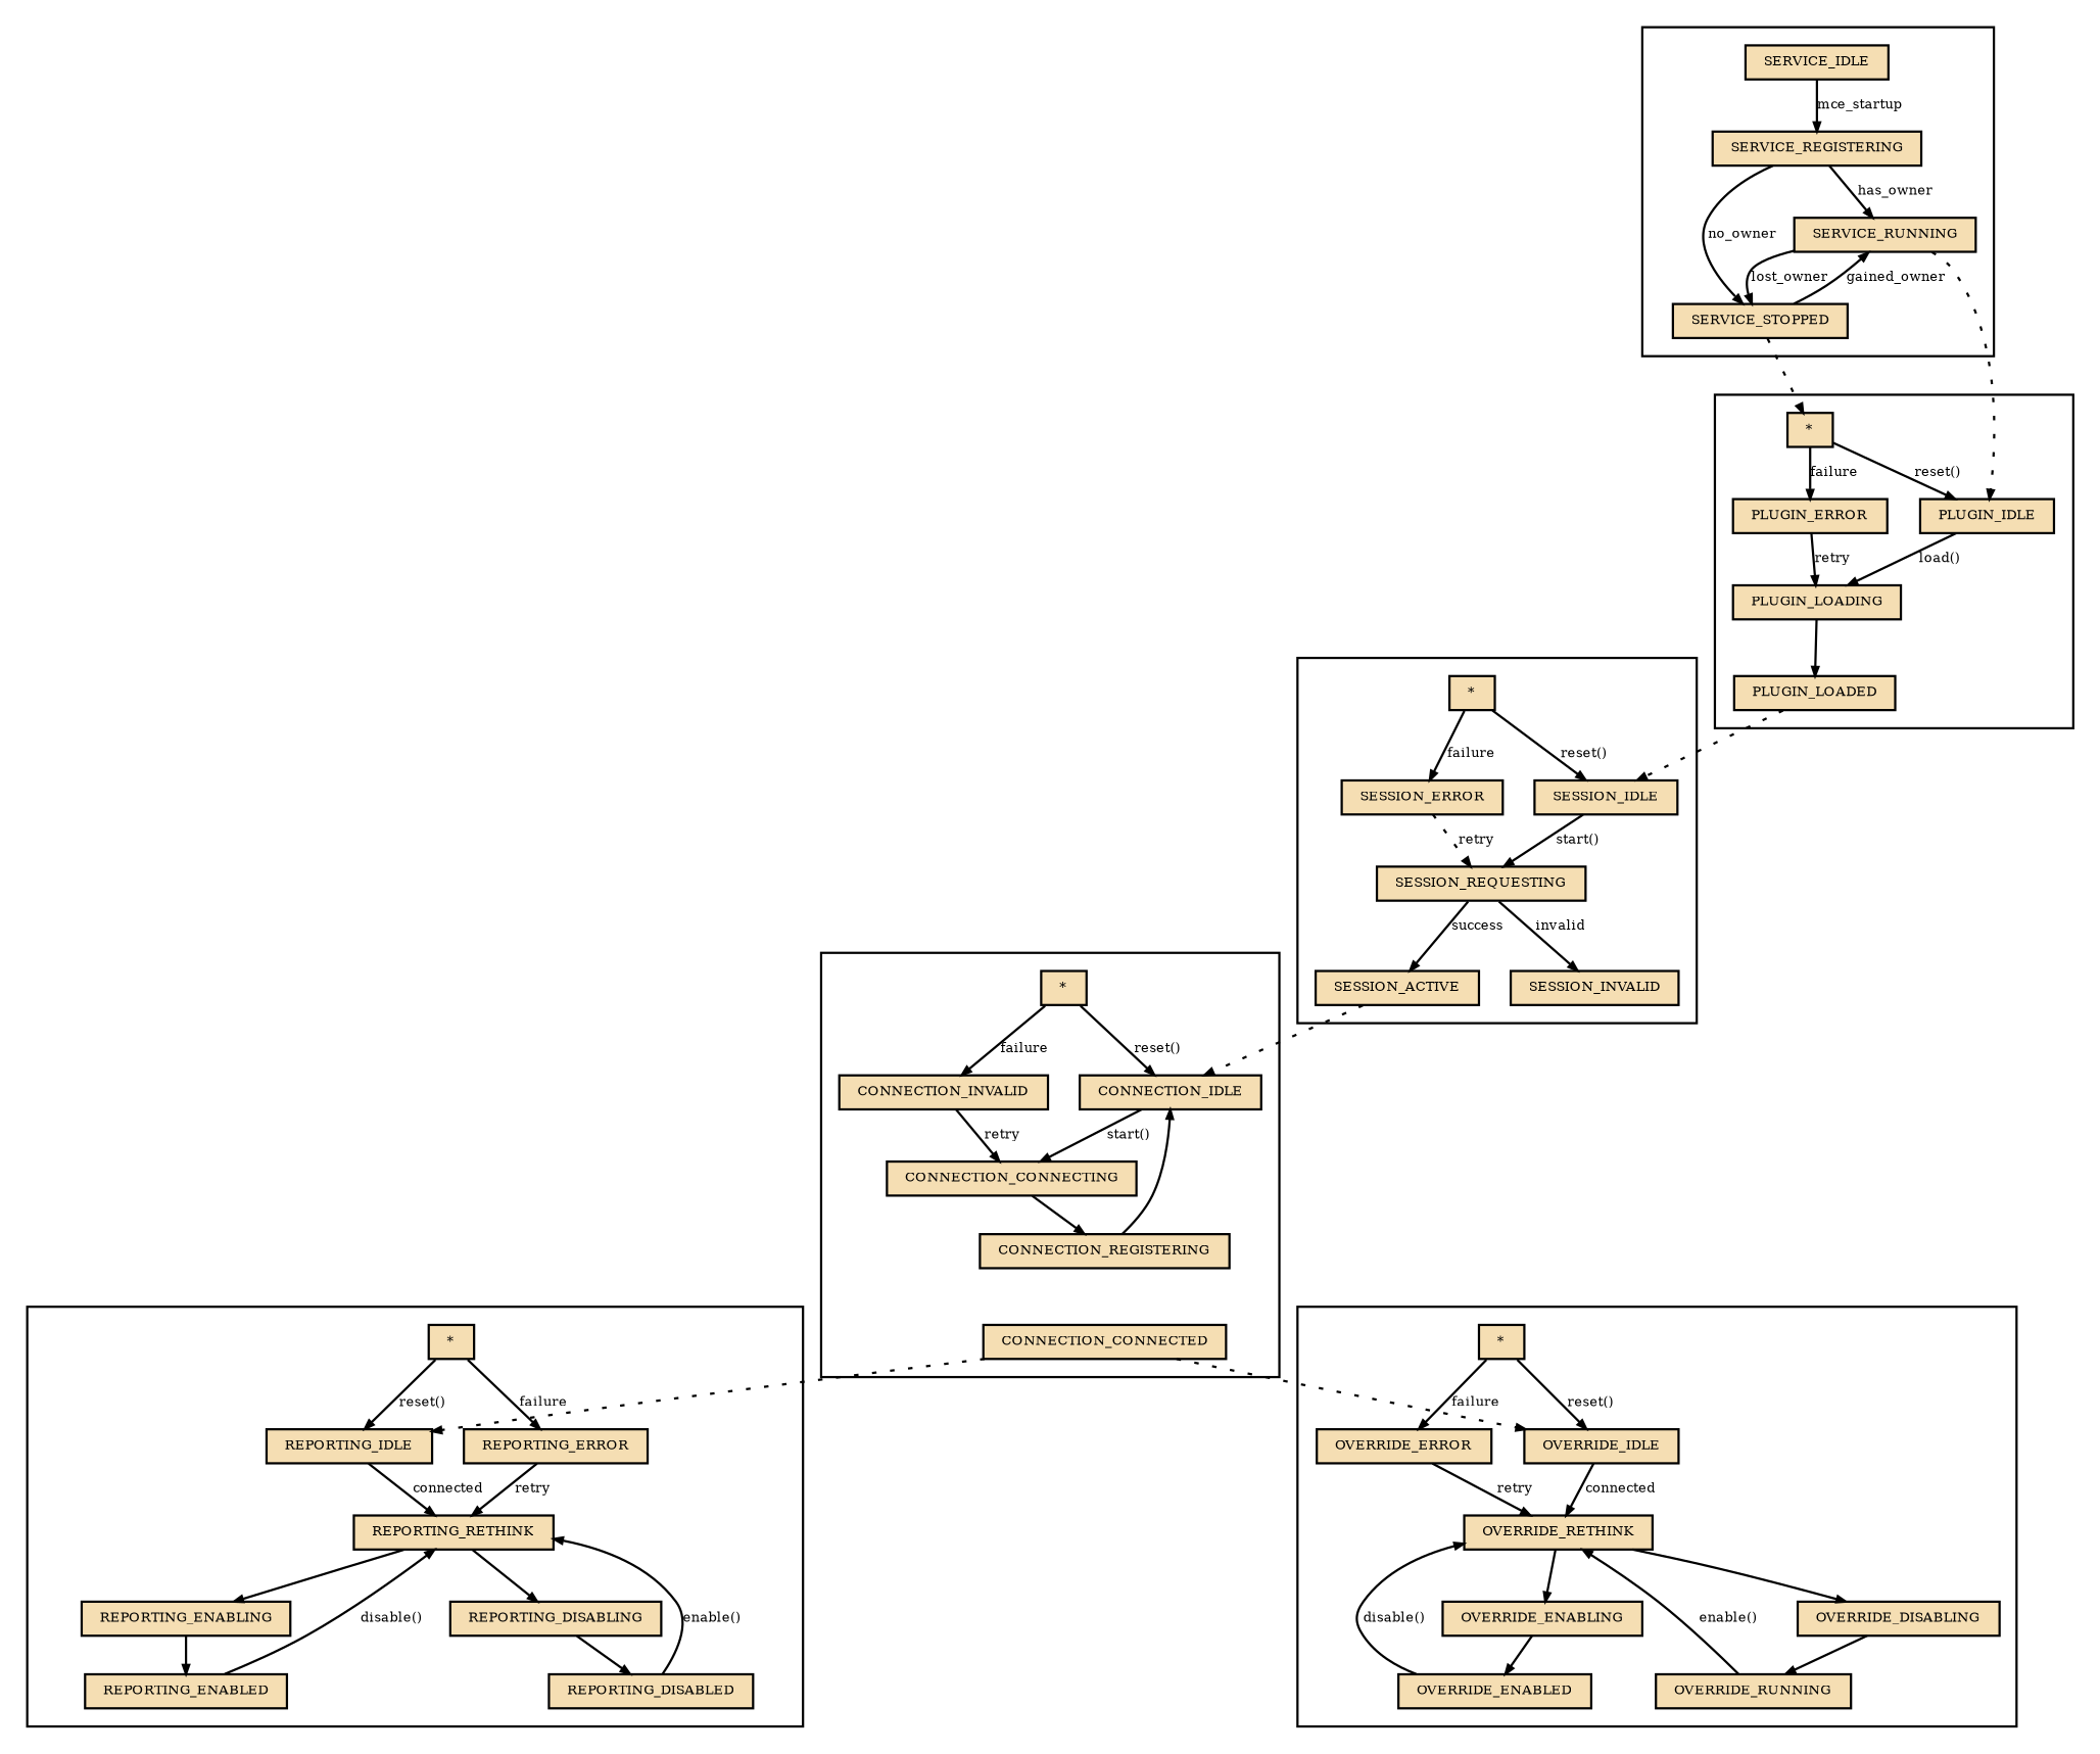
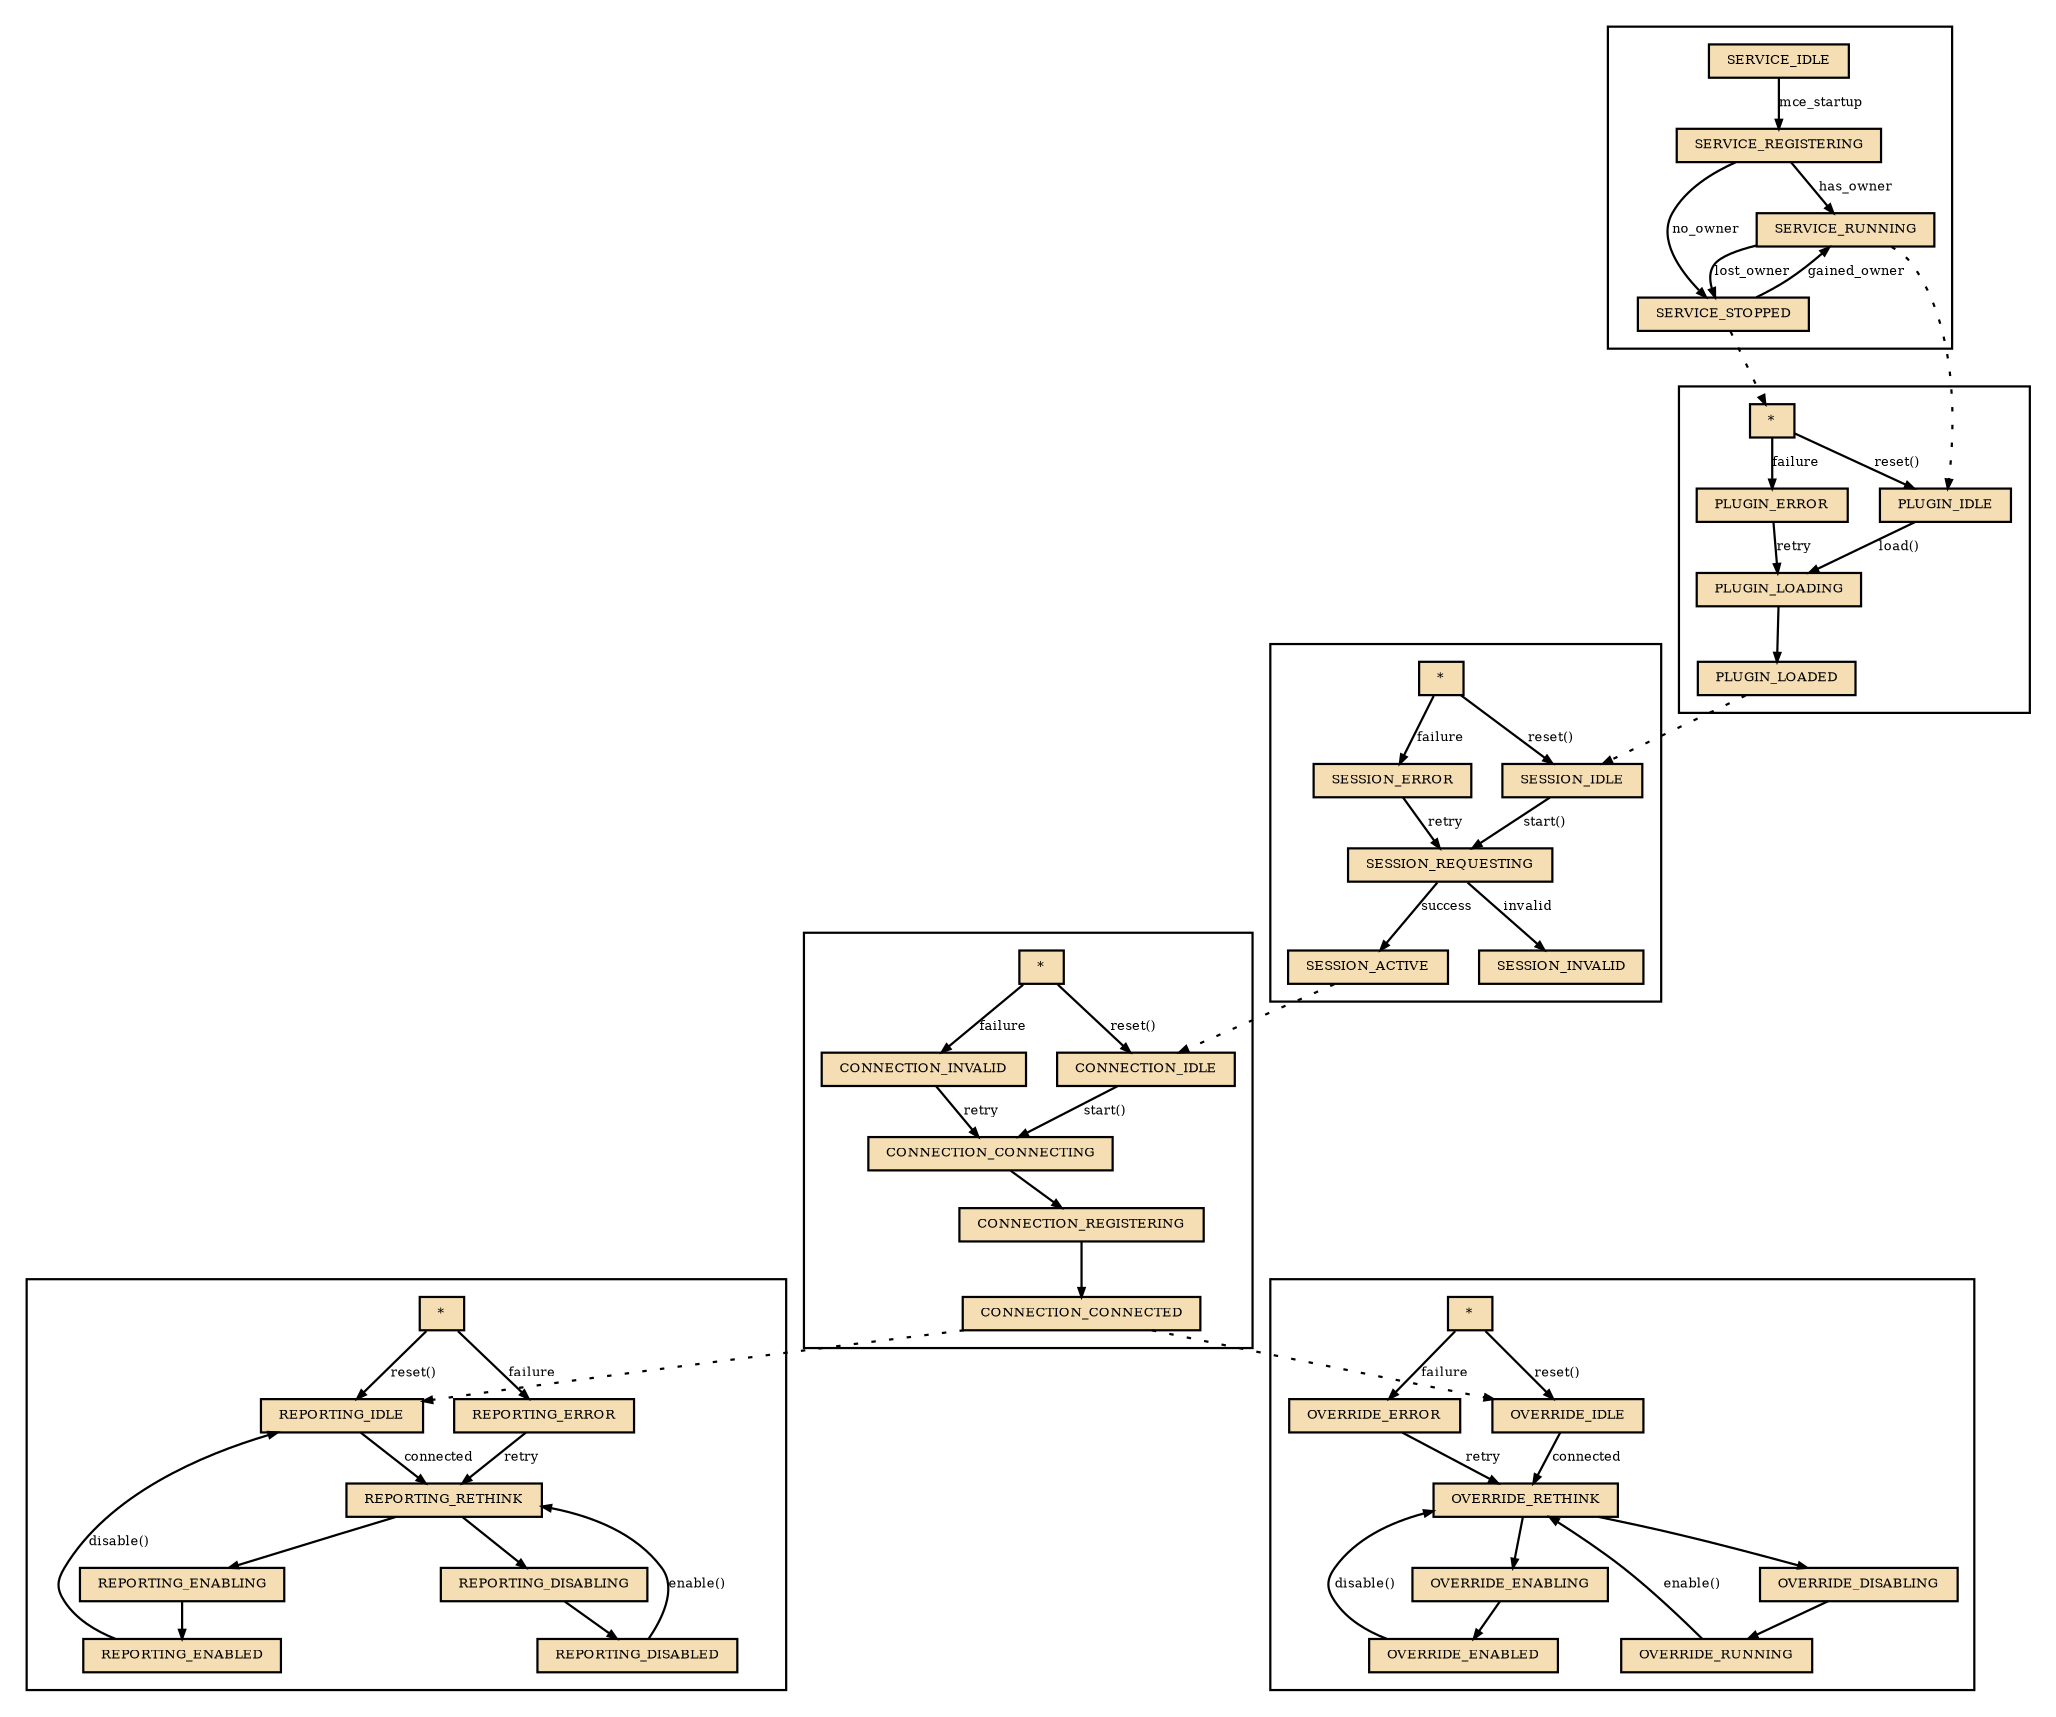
  digraph {
    compound=true
    fontsize=6
    nodesep=0.2
    ranksep=0.2
    node [fillcolor=wheat fontsize=6 shape=box style=filled]
    edge [arrowsize=0.4 fontsize=6]
    REPORTING_IDLE [height=0.001 width=0.001]
    REPORTING_RETHINK [height=0.001 width=0.001]
    REPORTING_ENABLING [height=0.001 width=0.001]
    REPORTING_DISABLING [height=0.001 width=0.001]
    REPORTING_ENABLED [height=0.001 width=0.001]
    REPORTING_DISABLED [height=0.001 width=0.001]
    REPORTING_ERROR [height=0.001 width=0.001]
    n8 [height=0.001 label="*" width=0.001]
    OVERRIDE_IDLE [height=0.001 width=0.001]
    OVERRIDE_RETHINK [height=0.001 width=0.001]
    OVERRIDE_ENABLING [height=0.001 width=0.001]
    OVERRIDE_DISABLING [height=0.001 width=0.001]
    OVERRIDE_ENABLED [height=0.001 width=0.001]
    n14 [height=0.001 label=OVERRIDE_RUNNING width=0.001]
    OVERRIDE_ERROR [height=0.001 width=0.001]
    n16 [height=0.001 label="*" width=0.001]
    CONNECTION_IDLE [height=0.001 width=0.001]
    CONNECTION_CONNECTING [height=0.001 width=0.001]
    CONNECTION_REGISTERING [height=0.001 width=0.001]
    CONNECTION_CONNECTED [height=0.001 width=0.001]
    n21 [height=0.001 label=CONNECTION_INVALID width=0.001]
    n22 [height=0.001 label="*" width=0.001]
    SESSION_IDLE [height=0.001 width=0.001]
    SESSION_REQUESTING [height=0.001 width=0.001]
    SESSION_ACTIVE [height=0.001 width=0.001]
    SESSION_INVALID [height=0.001 width=0.001]
    SESSION_ERROR [height=0.001 width=0.001]
    n28 [height=0.001 label="*" width=0.001]
    PLUGIN_IDLE [height=0.001 width=0.001]
    PLUGIN_LOADING [height=0.001 width=0.001]
    PLUGIN_LOADED [height=0.001 width=0.001]
    PLUGIN_ERROR [height=0.001 width=0.001]
    n33 [height=0.001 label="*" width=0.001]
    SERVICE_IDLE [height=0.001 width=0.001]
    n35 [height=0.001 label=SERVICE_REGISTERING width=0.001]
    SERVICE_RUNNING [height=0.001 width=0.001]
    SERVICE_STOPPED [height=0.001 width=0.001]
    subgraph cluster_1 {
      REPORTING_IDLE
      REPORTING_RETHINK
      REPORTING_ENABLING
      REPORTING_DISABLING
      REPORTING_ENABLED
      REPORTING_DISABLED
      REPORTING_ERROR
      n8
    }
    subgraph cluster_2 {
      OVERRIDE_IDLE
      OVERRIDE_RETHINK
      OVERRIDE_ENABLING
      OVERRIDE_DISABLING
      OVERRIDE_ENABLED
      n14
      OVERRIDE_ERROR
      n16
    }
    subgraph cluster_3 {
      CONNECTION_IDLE
      CONNECTION_CONNECTING
      CONNECTION_REGISTERING
      CONNECTION_CONNECTED
      n21
      n22
    }
    subgraph cluster_4 {
      SESSION_IDLE
      SESSION_REQUESTING
      SESSION_ACTIVE
      SESSION_INVALID
      SESSION_ERROR
      n28
    }
    subgraph cluster_5 {
      PLUGIN_IDLE
      PLUGIN_LOADING
      PLUGIN_LOADED
      PLUGIN_ERROR
      n33
    }
    subgraph cluster_6 {
      SERVICE_IDLE
      n35
      SERVICE_RUNNING
      SERVICE_STOPPED
    }
    REPORTING_IDLE -> REPORTING_RETHINK [label=connected]
    REPORTING_RETHINK -> REPORTING_ENABLING
    REPORTING_RETHINK -> REPORTING_DISABLING
    REPORTING_ENABLING -> REPORTING_ENABLED
    REPORTING_DISABLING -> REPORTING_DISABLED
-   REPORTING_ENABLED -> REPORTING_RETHINK [label="disable()"]
+   REPORTING_ENABLED -> REPORTING_IDLE [label="disable()"]
    REPORTING_DISABLED -> REPORTING_RETHINK [label="enable()"]
    REPORTING_ERROR -> REPORTING_RETHINK [label=retry]
    n8 -> REPORTING_IDLE [label="reset()"]
    n8 -> REPORTING_ERROR [label=failure]
    OVERRIDE_IDLE -> OVERRIDE_RETHINK [label=connected]
    OVERRIDE_RETHINK -> OVERRIDE_ENABLING
    OVERRIDE_RETHINK -> OVERRIDE_DISABLING
    OVERRIDE_ENABLING -> OVERRIDE_ENABLED
    OVERRIDE_DISABLING -> n14
    OVERRIDE_ENABLED -> OVERRIDE_RETHINK [label="disable()"]
    n14 -> OVERRIDE_RETHINK [label="enable()"]
    OVERRIDE_ERROR -> OVERRIDE_RETHINK [label=retry]
    n16 -> OVERRIDE_IDLE [label="reset()"]
    n16 -> OVERRIDE_ERROR [label=failure]
    CONNECTION_IDLE -> CONNECTION_CONNECTING [label="start()"]
    CONNECTION_CONNECTING -> CONNECTION_REGISTERING
-   CONNECTION_REGISTERING -> CONNECTION_IDLE
+   CONNECTION_REGISTERING -> CONNECTION_CONNECTED
    CONNECTION_CONNECTED -> REPORTING_IDLE [style=dotted]
    CONNECTION_CONNECTED -> OVERRIDE_IDLE [style=dotted]
    n21 -> CONNECTION_CONNECTING [label=retry]
    n22 -> CONNECTION_IDLE [label="reset()"]
    n22 -> n21 [label=failure]
    SESSION_IDLE -> SESSION_REQUESTING [label="start()"]
    SESSION_REQUESTING -> SESSION_ACTIVE [label=success]
    SESSION_REQUESTING -> SESSION_INVALID [label=invalid]
    SESSION_ACTIVE -> CONNECTION_IDLE [style=dotted]
-   SESSION_ERROR -> SESSION_REQUESTING [label=retry style=dotted]
+   SESSION_ERROR -> SESSION_REQUESTING [label=retry]
    n28 -> SESSION_IDLE [label="reset()"]
    n28 -> SESSION_ERROR [label=failure]
    PLUGIN_IDLE -> PLUGIN_LOADING [label="load()"]
    PLUGIN_LOADING -> PLUGIN_LOADED
    PLUGIN_LOADED -> SESSION_IDLE [style=dotted]
    PLUGIN_ERROR -> PLUGIN_LOADING [label=retry]
    n33 -> PLUGIN_IDLE [label="reset()"]
    n33 -> PLUGIN_ERROR [label=failure]
    SERVICE_IDLE -> n35 [label=mce_startup]
    n35 -> SERVICE_RUNNING [label=has_owner]
    n35 -> SERVICE_STOPPED [label=no_owner]
    SERVICE_RUNNING -> PLUGIN_IDLE [style=dotted]
    SERVICE_RUNNING -> SERVICE_STOPPED [label=lost_owner]
    SERVICE_STOPPED -> n33 [style=dotted]
    SERVICE_STOPPED -> SERVICE_RUNNING [label=gained_owner]
  }
